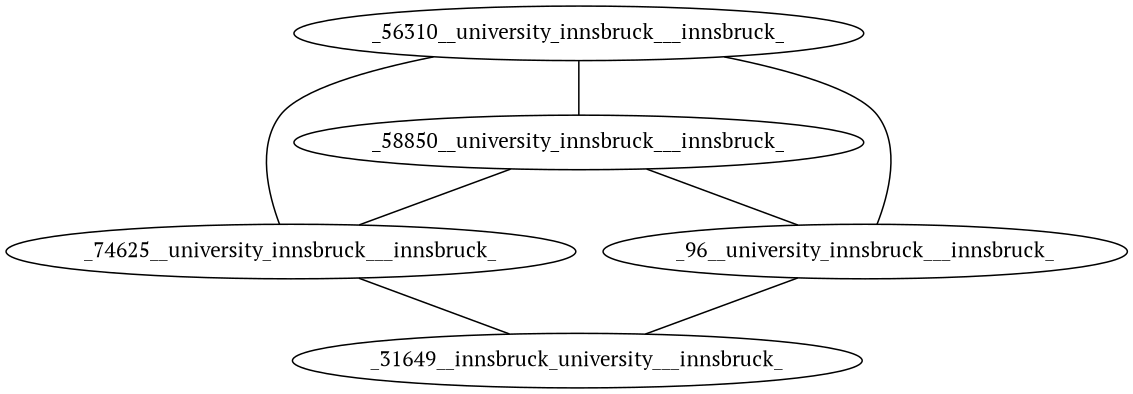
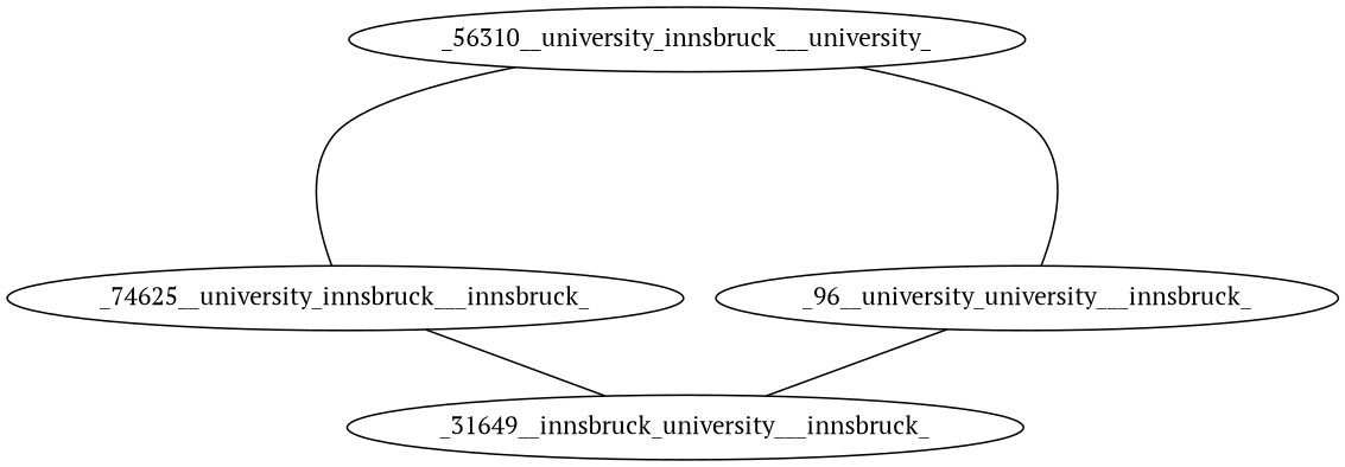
  graph {
    fontname="PT Serif"
    node [fontname="PT Serif"]
    edge [fontname="PT Serif"]
-   _56310__university_innsbruck___innsbruck_
-   _58850__university_innsbruck___innsbruck_
+   _56310__university_innsbruck___innsbruck_ [label=_56310__university_innsbruck___university_]
    _74625__university_innsbruck___innsbruck_
-   _96__university_innsbruck___innsbruck_
+   _96__university_innsbruck___innsbruck_ [label=_96__university_university___innsbruck_]
    _31649__innsbruck_university___innsbruck_
-   _56310__university_innsbruck___innsbruck_ -- _58850__university_innsbruck___innsbruck_
    _56310__university_innsbruck___innsbruck_ -- _74625__university_innsbruck___innsbruck_
    _56310__university_innsbruck___innsbruck_ -- _96__university_innsbruck___innsbruck_
-   _58850__university_innsbruck___innsbruck_ -- _74625__university_innsbruck___innsbruck_
-   _58850__university_innsbruck___innsbruck_ -- _96__university_innsbruck___innsbruck_
    _74625__university_innsbruck___innsbruck_ -- _31649__innsbruck_university___innsbruck_
    _96__university_innsbruck___innsbruck_ -- _31649__innsbruck_university___innsbruck_
  }
